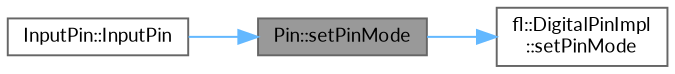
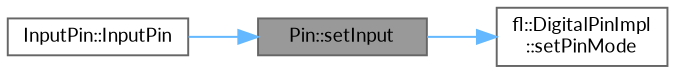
  digraph {
    fontname=Lato
    rankdir=RL
    node [color=grey40 fillcolor=white fontname=Lato fontsize=10 shape=box style=filled]
    edge [color=steelblue1 dir=back fontname=Lato fontsize=10 labelfontname=Helvetica labelfontsize=10 style=solid]
-   n1 [color=gray40 fillcolor=grey60 fontcolor=black height=0.2 label="Pin::setPinMode" width=0.4]
+   n1 [color=gray40 fillcolor=grey60 fontcolor=black height=0.2 label="Pin::setInput" width=0.4]
    n2 [height=0.2 label="InputPin::InputPin" width=0.4]
    n3 [height=0.2 label="fl::DigitalPinImpl\l::setPinMode" width=0.4]
    n1 -> n2
    n3 -> n1
  }
